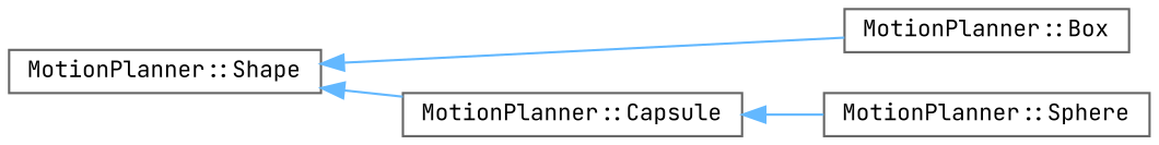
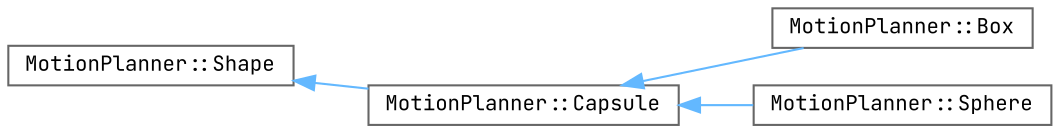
  digraph {
    fontname="JetBrains Mono"
    rankdir=LR
    node [color=grey40 fillcolor=white fontname="JetBrains Mono" fontsize=10 shape=box style=filled]
    edge [color=steelblue1 dir=back fontname="JetBrains Mono" fontsize=10 labelfontname=Helvetica labelfontsize=10 style=solid]
    n1 [height=0.2 label="MotionPlanner::Shape" width=0.4]
    n2 [height=0.2 label="MotionPlanner::Box" width=0.4]
    n3 [height=0.2 label="MotionPlanner::Capsule" width=0.4]
    n4 [height=0.2 label="MotionPlanner::Sphere" width=0.4]
-   n1 -> n2
+   n3 -> n2
    n1 -> n3
    n3 -> n4
  }
